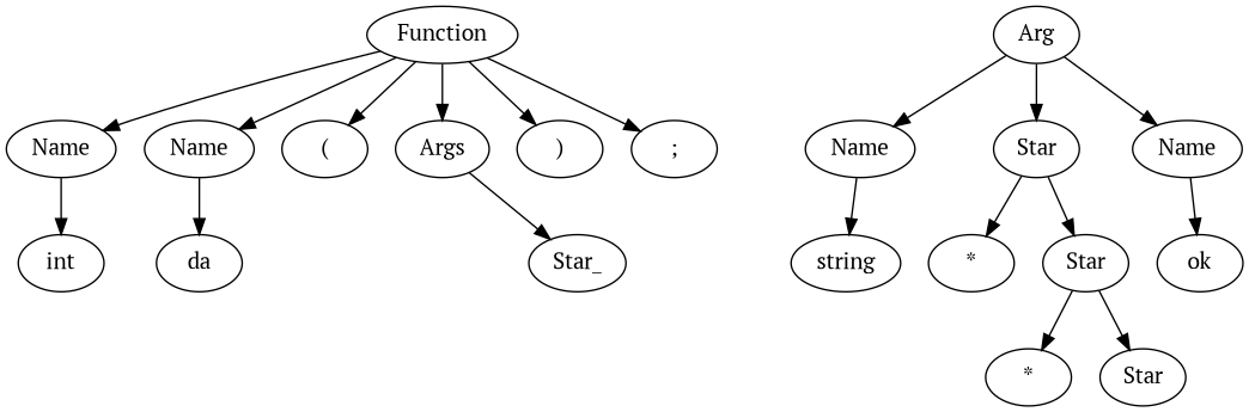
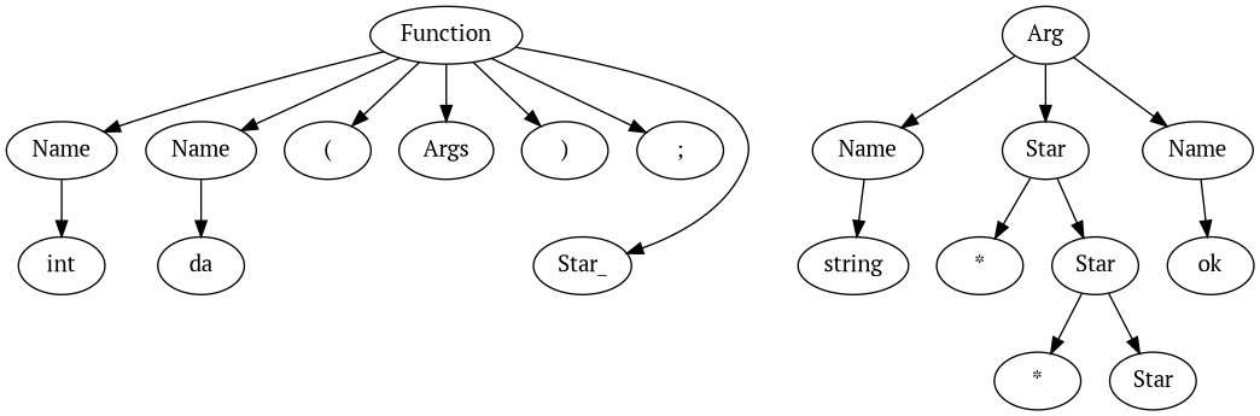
  digraph {
    fontname="PT Serif"
    node [fontname="PT Serif"]
    edge [fontname="PT Serif"]
    n1 [label=Function]
    n2 [label=Name]
    n3 [label=Name]
    n4 [label="("]
    n5 [label=Args]
    n6 [label=")"]
    n7 [label=";"]
    n8 [label=int]
    n9 [label=da]
    n10 [label=Star_]
    n11 [label=Arg]
    n12 [label=Name]
    n13 [label=Star]
    n14 [label=Name]
    n15 [label=string]
    n16 [label="*"]
    n17 [label=Star]
    n18 [label=ok]
    n19 [label="*"]
    n20 [label=Star]
    n1 -> n2
    n1 -> n3
    n1 -> n4
    n1 -> n5
    n1 -> n6
    n1 -> n7
    n2 -> n8
    n3 -> n9
-   n5 -> n10
+   n1 -> n10
    n11 -> n12
    n11 -> n13
    n11 -> n14
    n12 -> n15
    n13 -> n16
    n13 -> n17
    n14 -> n18
    n17 -> n19
    n17 -> n20
  }
